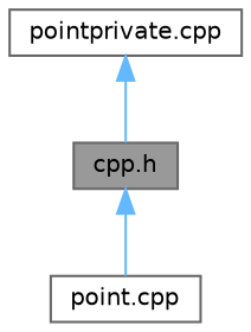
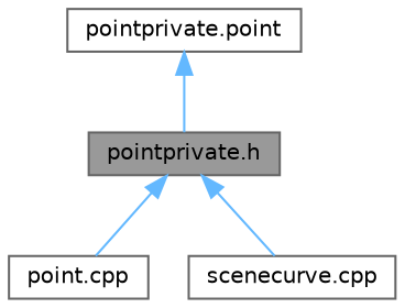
  digraph {
    node [color=grey40 fillcolor=white fontname=Helvetica fontsize=10 shape=box style=filled]
    edge [color=steelblue1 dir=back fontname=Helvetica fontsize=10 labelfontname=Helvetica labelfontsize=10 style=solid]
-   n1 [color=gray40 fillcolor=grey60 fontcolor=black height=0.2 label="cpp.h" width=0.4]
+   n1 [color=gray40 fillcolor=grey60 fontcolor=black height=0.2 label="pointprivate.h" width=0.4]
    n2 [height=0.2 label="point.cpp" width=0.4]
-   n4 [height=0.2 label="pointprivate.cpp" width=0.4]
+   n3 [height=0.2 label="scenecurve.cpp" width=0.4]
+   n4 [height=0.2 label="pointprivate.point" width=0.4]
    n1 -> n2
+   n1 -> n3
    n4 -> n1
  }
